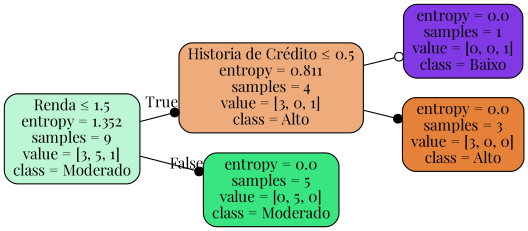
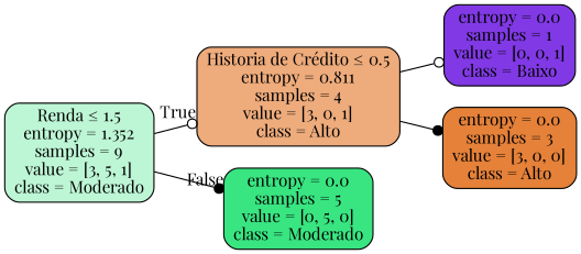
  digraph {
    rankdir=LR
    fontname="Playfair Display"
    node [color=black fontname="Playfair Display" shape=box style="filled, rounded"]
    edge [fontname="Playfair Display" arrowhead=odot]
    n1 [fillcolor="#bdf6d5" label=<Renda &le; 1.5<br/>entropy = 1.352<br/>samples = 9<br/>value = [3, 5, 1]<br/>class = Moderado>]
    n2 [fillcolor="#eeab7b" label=<Historia de Crédito &le; 0.5<br/>entropy = 0.811<br/>samples = 4<br/>value = [3, 0, 1]<br/>class = Alto>]
    n3 [fillcolor="#39e581" label=<entropy = 0.0<br/>samples = 5<br/>value = [0, 5, 0]<br/>class = Moderado>]
    n4 [fillcolor="#8139e5" label=<entropy = 0.0<br/>samples = 1<br/>value = [0, 0, 1]<br/>class = Baixo>]
    n5 [fillcolor="#e58139" label=<entropy = 0.0<br/>samples = 3<br/>value = [3, 0, 0]<br/>class = Alto>]
-   n1 -> n2 [headlabel=True labelangle=45 labeldistance=2.5 arrowhead=dot]
+   n1 -> n2 [headlabel=True labelangle=45 labeldistance=2.5]
    n1 -> n3 [headlabel=False labelangle=-45 labeldistance=2.5 arrowhead=dot]
    n2 -> n4
    n2 -> n5 [arrowhead=dot]
  }
